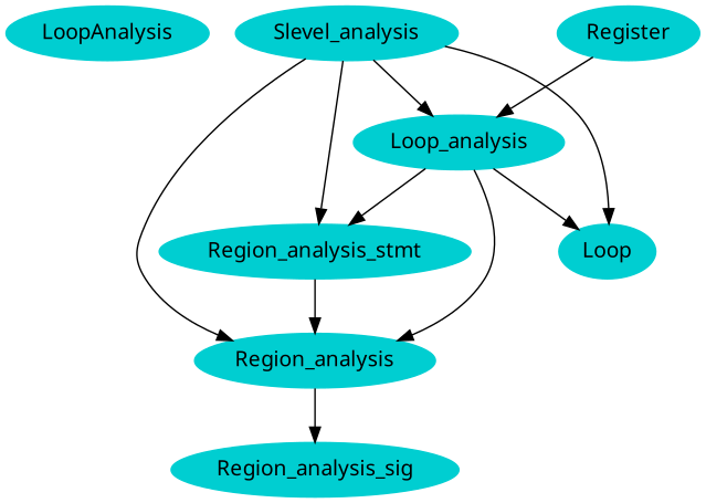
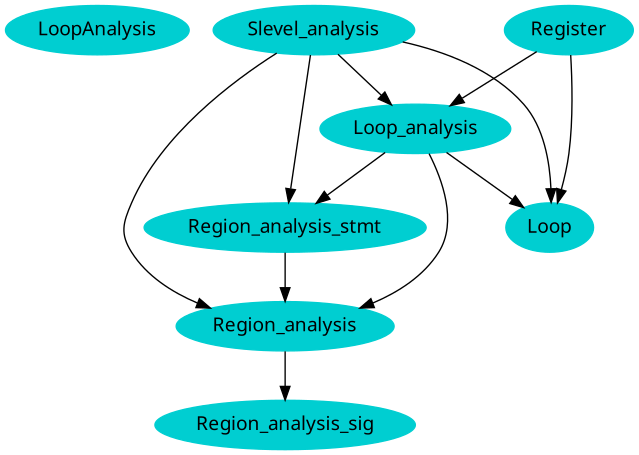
  digraph {
    fontname="Noto Sans"
    fontsize="12pt"
    rankdir=TB
    node [color=darkturquoise fontname="Noto Sans" style=filled]
    edge [fontname="Noto Sans"]
    LoopAnalysis
    n2 [label=Loop]
    Region_analysis
    Region_analysis_sig
    Region_analysis_stmt
    Loop_analysis
    Slevel_analysis
    Register
    Region_analysis -> Region_analysis_sig
    Region_analysis_stmt -> Region_analysis
    Loop_analysis -> n2
    Loop_analysis -> Region_analysis
    Loop_analysis -> Region_analysis_stmt
    Slevel_analysis -> n2
    Slevel_analysis -> Region_analysis
    Slevel_analysis -> Region_analysis_stmt
    Slevel_analysis -> Loop_analysis
+   Register -> n2
    Register -> Loop_analysis
  }
